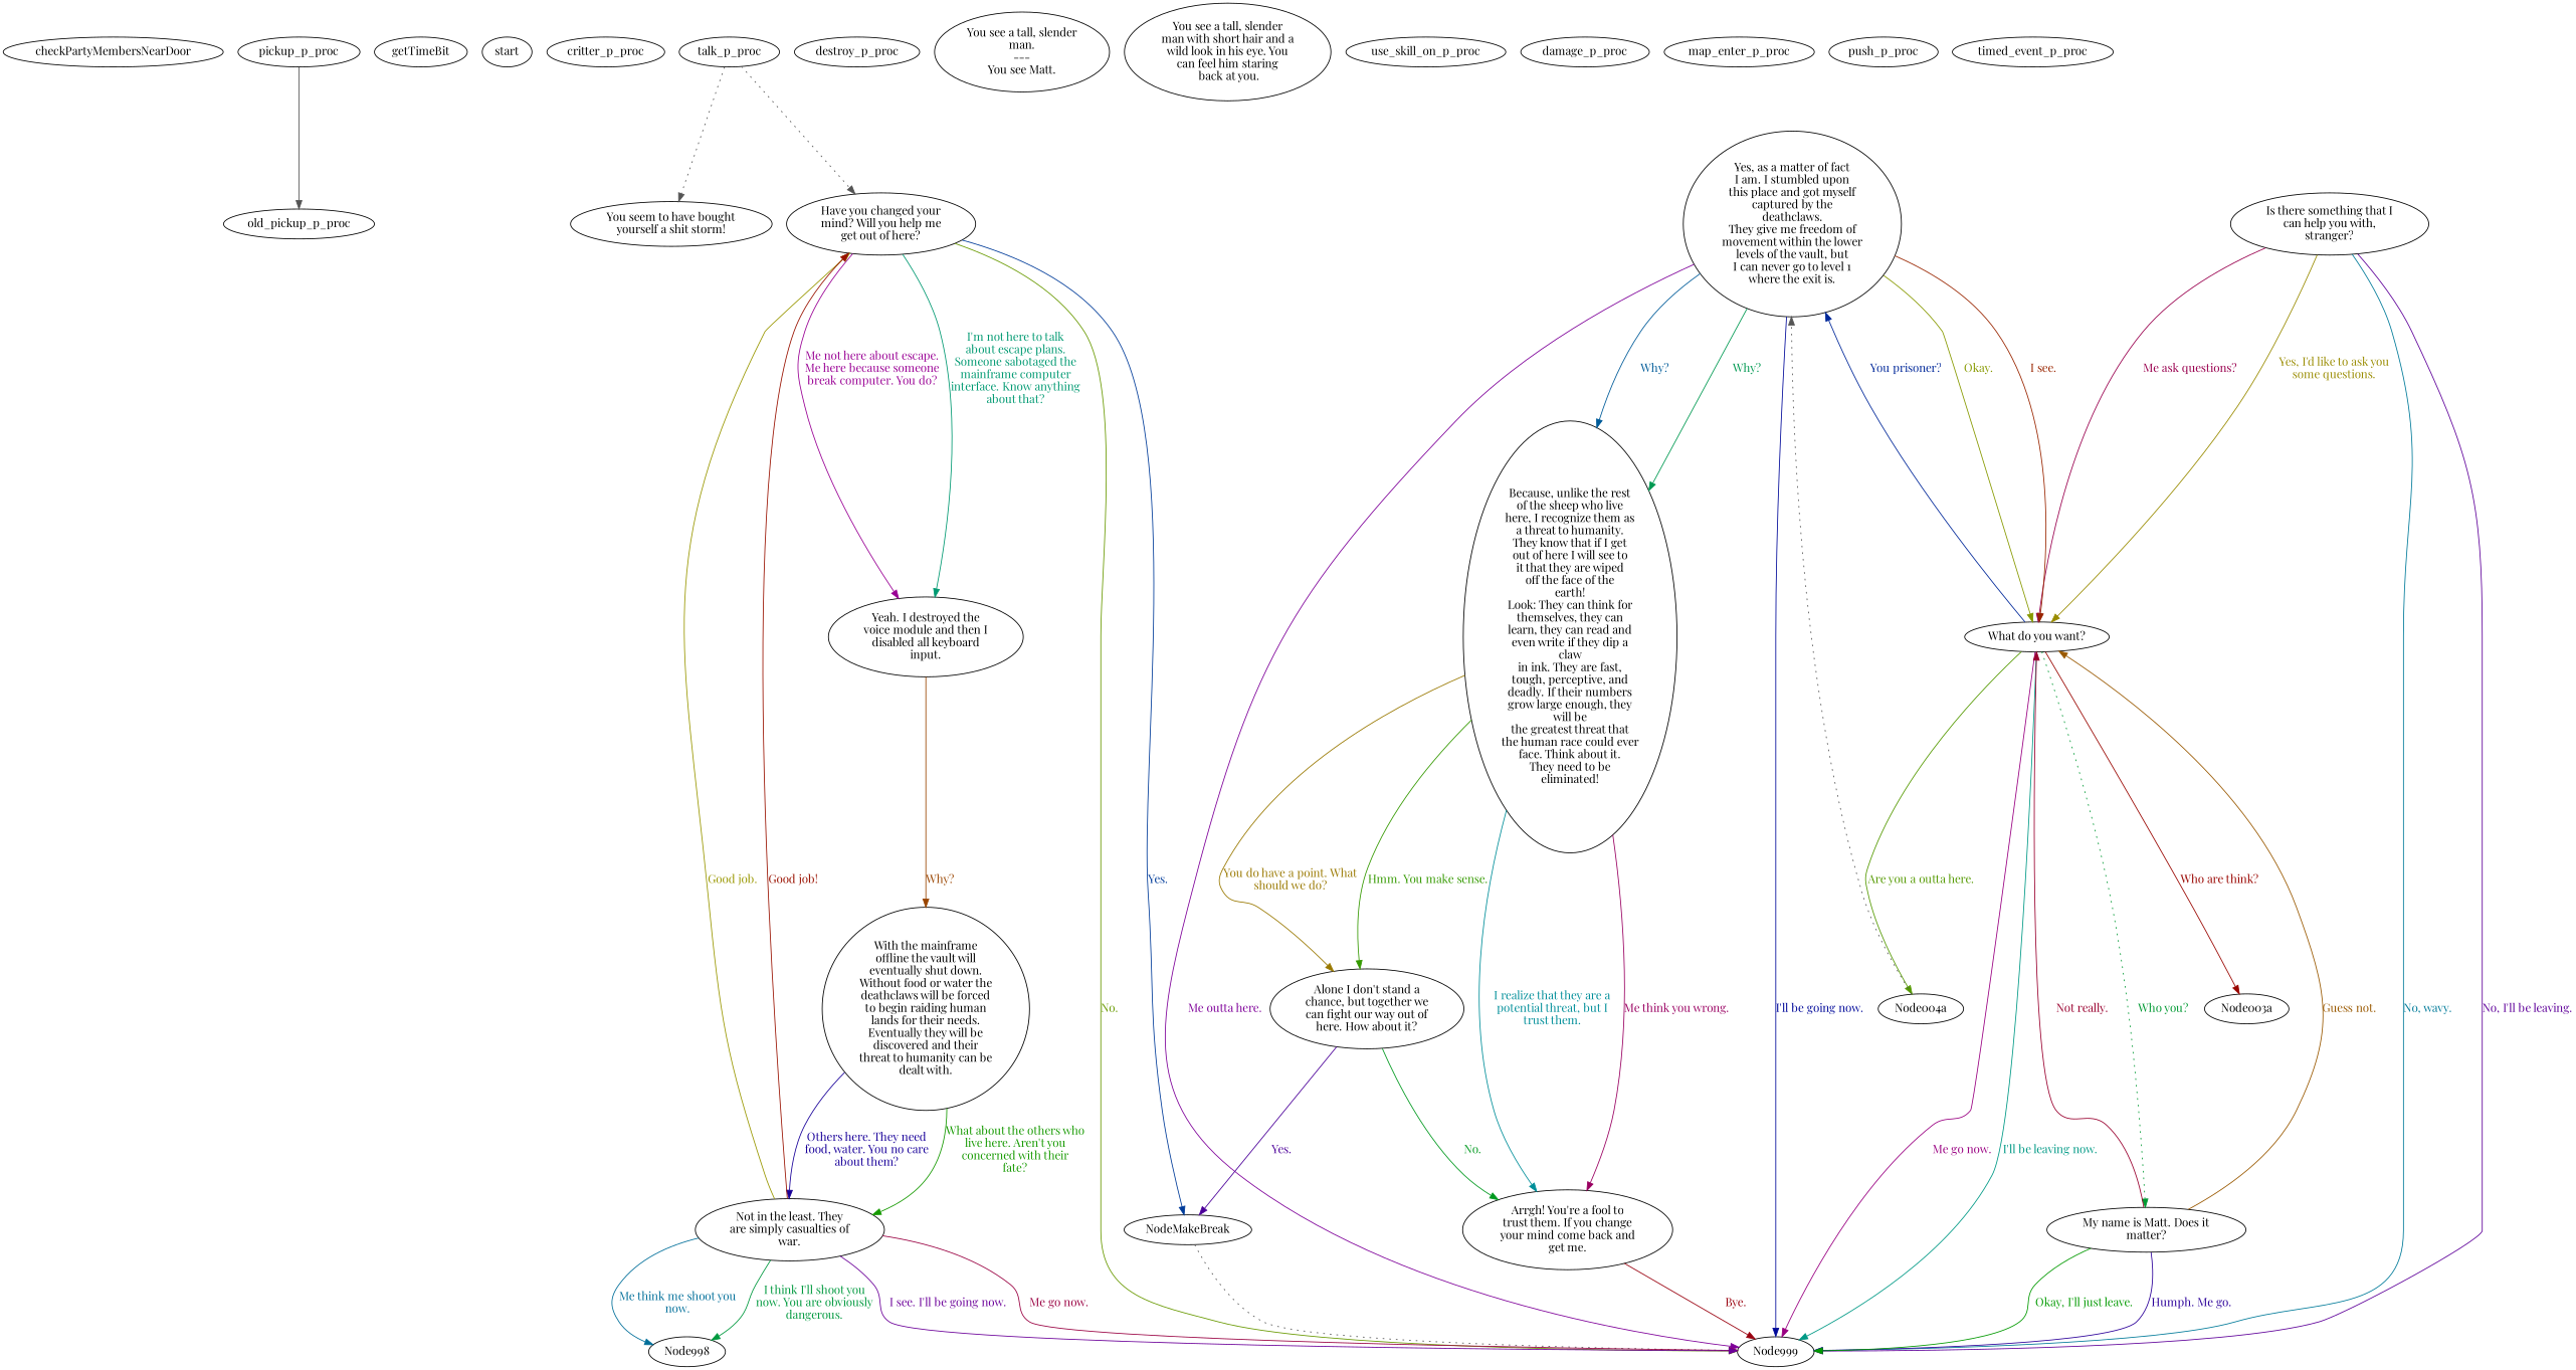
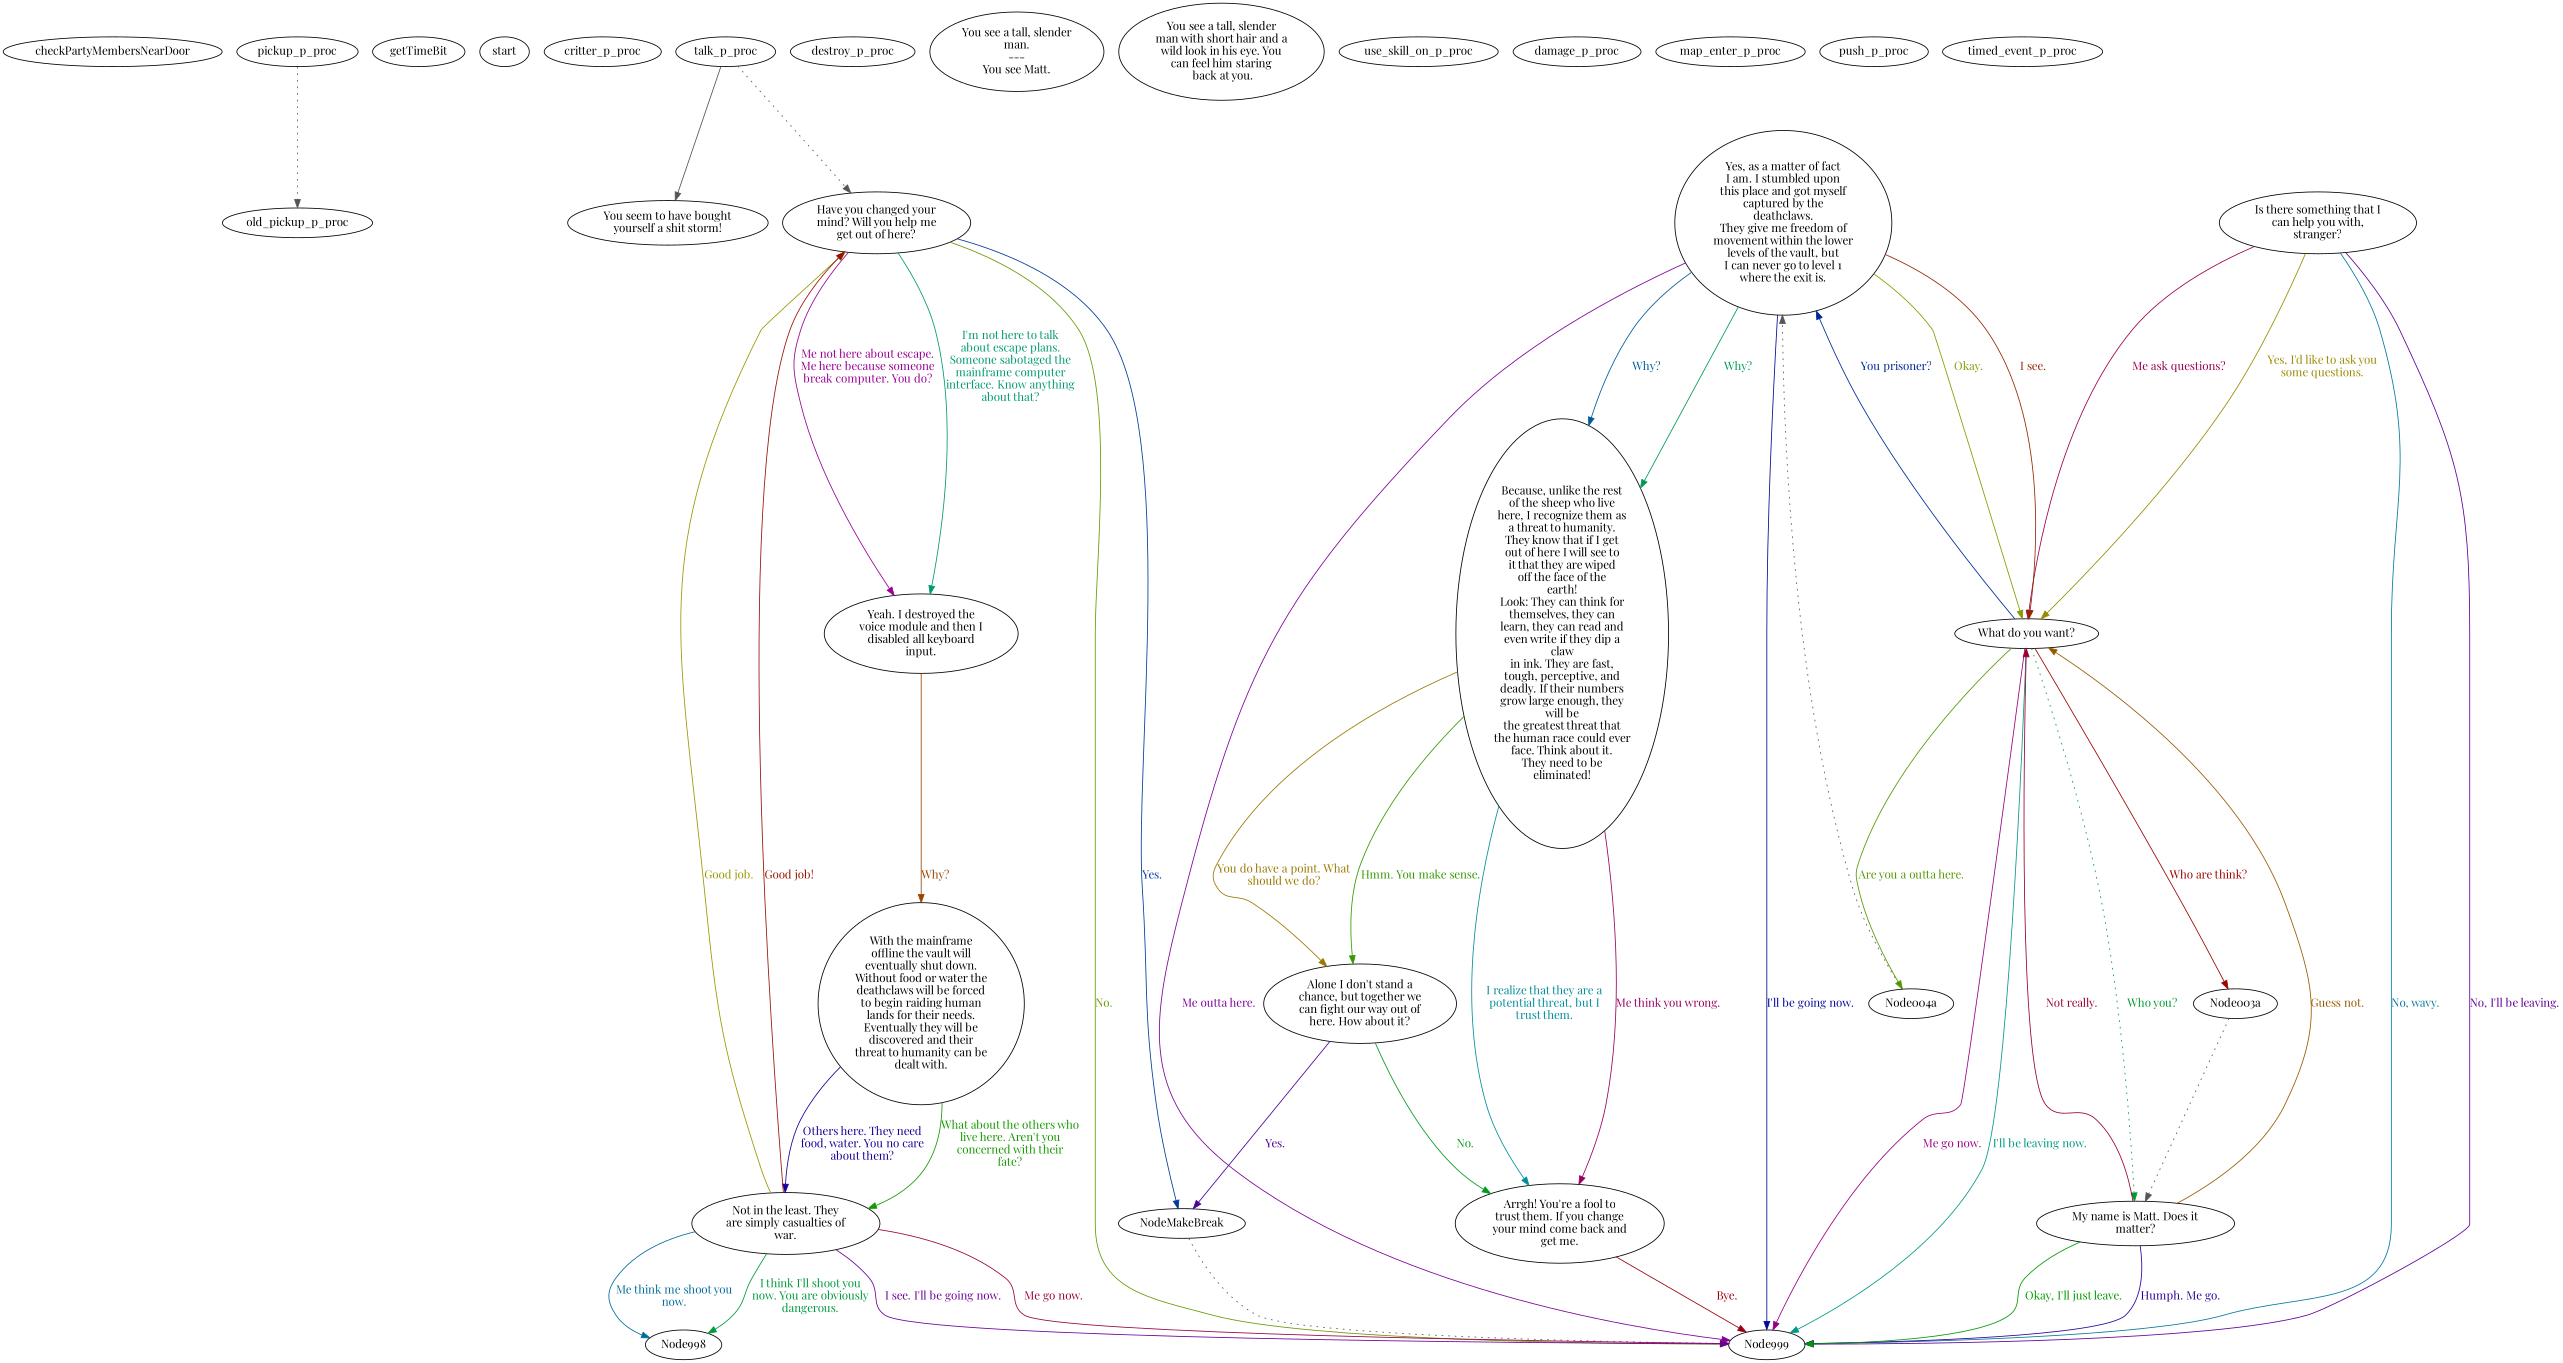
  digraph {
    fontname="Playfair Display"
    node [color="#000000" fillcolor="#FFFFFF" fontname="Playfair Display" style=filled]
    edge [color="#555555" fontname="Playfair Display"]
    checkPartyMembersNearDoor
    pickup_p_proc
    old_pickup_p_proc
    getTimeBit
    start
    critter_p_proc
    n7 [label="You seem to have bought\nyourself a shit storm!"]
    talk_p_proc
    n9 [label="Have you changed your\nmind? Will you help me\nget out of here?"]
    Node999
    NodeMakeBreak
    n12 [label="Yeah. I destroyed the\nvoice module and then I\ndisabled all keyboard\ninput."]
    n13 [label="Is there something that I\ncan help you with,\nstranger?"]
    n14 [label="What do you want?"]
    n15 [label="With the mainframe\noffline the vault will\neventually shut down.\nWithout food or water the\ndeathclaws will be forced\nto begin raiding human\nlands for their needs.\nEventually they will be\ndiscovered and their\nthreat to humanity can be\ndealt with."]
    n16 [label="My name is Matt. Does it\nmatter?"]
    Node003a
    n18 [label="Yes, as a matter of fact\nI am. I stumbled upon\nthis place and got myself\ncaptured by the\ndeathclaws.\nThey give me freedom of\nmovement within the lower\nlevels of the vault, but\nI can never go to level 1\nwhere the exit is."]
    Node004a
    destroy_p_proc
    n21 [label="You see a tall, slender\nman.\n---\nYou see Matt."]
    n22 [label="You see a tall, slender\nman with short hair and a\nwild look in his eye. You\ncan feel him staring\n back at you."]
    use_skill_on_p_proc
    damage_p_proc
    map_enter_p_proc
    push_p_proc
    timed_event_p_proc
    n28 [label="Because, unlike the rest\nof the sheep who live\nhere, I recognize them as\na threat to humanity.\nThey know that if I get\nout of here I will see to\nit that they are wiped\noff the face of the\nearth!\nLook: They can think for\nthemselves, they can\nlearn, they can read and\neven write if they dip a\nclaw\nin ink. They are fast,\ntough, perceptive, and\ndeadly. If their numbers\ngrow large enough, they\nwill be\nthe greatest threat that\nthe human race could ever\nface. Think about it.\nThey need to be\neliminated!"]
    n29 [label="Alone I don't stand a\nchance, but together we\ncan fight our way out of\nhere. How about it?"]
    n30 [label="Arrgh! You're a fool to\ntrust them. If you change\nyour mind come back and\nget me."]
    n31 [label="Not in the least. They\nare simply casualties of\nwar."]
    Node998
-   pickup_p_proc -> old_pickup_p_proc [style=solid]
-   talk_p_proc -> n7 [style=dotted]
+   pickup_p_proc -> old_pickup_p_proc [style=dotted]
+   talk_p_proc -> n7 [style=solid]
    talk_p_proc -> n9 [style=dotted]
    n9 -> Node999 [color="#689900" fontcolor="#689900" label="No."]
    n9 -> NodeMakeBreak [color="#003B99" fontcolor="#003B99" label="Yes."]
    n9 -> n12 [color="#990094" fontcolor="#990094" label="Me not here about escape.\nMe here because someone\nbreak computer. You do?"]
    n9 -> n12 [color="#009971" fontcolor="#009971" label="I'm not here to talk\nabout escape plans.\nSomeone sabotaged the\nmainframe computer\ninterface. Know anything\nabout that?"]
    NodeMakeBreak -> Node999 [style=dotted]
    n12 -> n15 [color="#994400" fontcolor="#994400" label="Why?"]
    n13 -> Node999 [color="#007A99" fontcolor="#007A99" label="No, wavy."]
    n13 -> Node999 [color="#5E0099" fontcolor="#5E0099" label="No, I'll be leaving."]
    n13 -> n14 [color="#99004E" fontcolor="#99004E" label="Me ask questions?"]
    n13 -> n14 [color="#998B00" fontcolor="#998B00" label="Yes, I'd like to ask you\nsome questions."]
    n14 -> Node999 [color="#990081" fontcolor="#990081" label="Me go now."]
    n14 -> Node999 [color="#009985" fontcolor="#009985" label="I'll be leaving now."]
    n14 -> n16 [color="#009932" fontcolor="#009932" label="Who you?" style=dotted]
    n14 -> Node003a [color="#990500" fontcolor="#990500" label="Who are think?"]
    n14 -> n18 [color="#002799" fontcolor="#002799" label="You prisoner?"]
    n14 -> Node004a [color="#549900" fontcolor="#549900" label="Are you a outta here."]
    n15 -> n31 [color="#180099" fontcolor="#180099" label="Others here. They need\nfood, water. You no care\nabout them?"]
    n15 -> n31 [color="#159900" fontcolor="#159900" label="What about the others who\nlive here. Aren't you\nconcerned with their\nfate?"]
    n16 -> Node999 [color="#2B0099" fontcolor="#2B0099" label="Humph. Me go."]
    n16 -> Node999 [color="#019900" fontcolor="#019900" label="Okay, I'll just leave."]
    n16 -> n14 [color="#995800" fontcolor="#995800" label="Guess not."]
    n16 -> n14 [color="#99002E" fontcolor="#99002E" label="Not really."]
+   Node003a -> n16 [style=dotted]
    n18 -> Node999 [color="#7E0099" fontcolor="#7E0099" label="Me outta here."]
    n18 -> Node999 [color="#000899" fontcolor="#000899" label="I'll be going now."]
    n18 -> n14 [color="#879900" fontcolor="#879900" label="Okay."]
    n18 -> n14 [color="#992500" fontcolor="#992500" label="I see."]
    n18 -> n28 [color="#005B99" fontcolor="#005B99" label="Why?"]
    n18 -> n28 [color="#009951" fontcolor="#009951" label="Why?"]
    Node004a -> n18 [style=dotted]
    n28 -> n29 [color="#349900" fontcolor="#349900" label="Hmm. You make sense."]
    n28 -> n29 [color="#997800" fontcolor="#997800" label="You do have a point. What\nshould we do?"]
    n28 -> n30 [color="#990061" fontcolor="#990061" label="Me think you wrong."]
    n28 -> n30 [color="#008E99" fontcolor="#008E99" label="I realize that they are a\npotential threat, but I\ntrust them."]
    n29 -> NodeMakeBreak [color="#4B0099" fontcolor="#4B0099" label="Yes."]
    n29 -> n30 [color="#00991E" fontcolor="#00991E" label="No."]
    n30 -> Node999 [color="#99000E" fontcolor="#99000E" label="Bye."]
    n31 -> n9 [color="#999700" fontcolor="#999700" label="Good job."]
    n31 -> n9 [color="#991100" fontcolor="#991100" label="Good job!"]
    n31 -> Node999 [color="#990041" fontcolor="#990041" label="Me go now."]
    n31 -> Node999 [color="#6B0099" fontcolor="#6B0099" label="I see. I'll be going now."]
    n31 -> Node998 [color="#006E99" fontcolor="#006E99" label="Me think me shoot you\nnow."]
    n31 -> Node998 [color="#00993E" fontcolor="#00993E" label="I think I'll shoot you\nnow. You are obviously\ndangerous."]
  }
